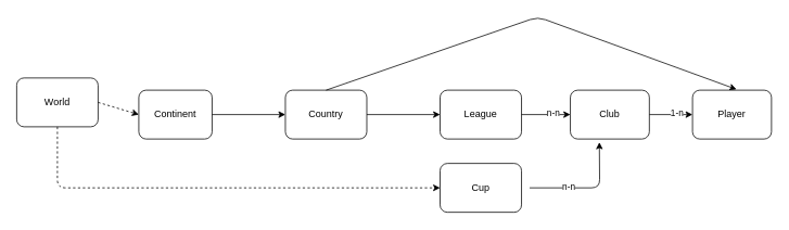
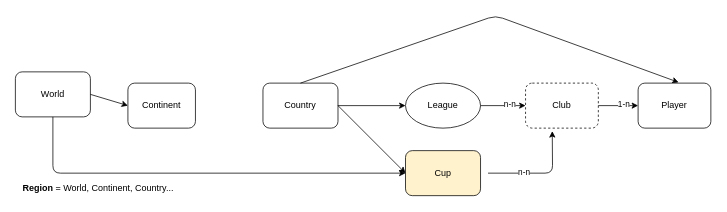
  <mxCell id="0" style=";html=1;" />
  <mxCell id="1" style=";html=1;" parent="0" />
- <mxCell id="2" value="Club" style="rounded=1;whiteSpace=wrap;html=1;" vertex="1" parent="1"><mxGeometry x="700" y="110" width="97" height="60" as="geometry" /></mxCell>
+ <mxCell id="2" value="Club" style="rounded=1;whiteSpace=wrap;html=1;dashed=1;" vertex="1" parent="1"><mxGeometry x="700" y="110" width="97" height="60" as="geometry" /></mxCell>
  <mxCell id="3" value="" style="endArrow=classic;html=1;exitX=1;exitY=0.5;exitDx=0;exitDy=0;entryX=0;entryY=0.5;entryDx=0;entryDy=0;" edge="1" parent="1" source="2"><mxGeometry width="50" height="50" relative="1" as="geometry"><mxPoint x="940" y="500" as="sourcePoint" /><mxPoint x="850" y="140" as="targetPoint" /></mxGeometry></mxCell>
  <mxCell id="4" value="1-n" style="edgeLabel;html=1;align=center;verticalAlign=middle;resizable=0;points=[];" vertex="1" connectable="0" parent="3"><mxGeometry x="0.25" y="3" relative="1" as="geometry"><mxPoint as="offset" /></mxGeometry></mxCell>
- <mxCell id="5" value="League" style="rounded=1;whiteSpace=wrap;html=1;" vertex="1" parent="1"><mxGeometry x="540" y="110" width="100" height="60" as="geometry" /></mxCell>
+ <mxCell id="5" value="League" style="ellipse;whiteSpace=wrap;html=1;" vertex="1" parent="1"><mxGeometry x="540" y="110" width="100" height="60" as="geometry" /></mxCell>
  <mxCell id="6" value="" style="endArrow=classic;html=1;exitX=1;exitY=0.5;exitDx=0;exitDy=0;entryX=0;entryY=0.5;entryDx=0;entryDy=0;" edge="1" parent="1" source="5" target="2"><mxGeometry width="50" height="50" relative="1" as="geometry"><mxPoint x="650" y="129.5" as="sourcePoint" /><mxPoint x="720" y="129.5" as="targetPoint" /></mxGeometry></mxCell>
  <mxCell id="7" value="n-n" style="edgeLabel;html=1;align=center;verticalAlign=middle;resizable=0;points=[];" vertex="1" connectable="0" parent="6"><mxGeometry x="0.25" y="3" relative="1" as="geometry"><mxPoint as="offset" /></mxGeometry></mxCell>
  <mxCell id="8" value="" style="endArrow=classic;html=1;exitX=1;exitY=0.5;exitDx=0;exitDy=0;entryX=0.367;entryY=1.067;entryDx=0;entryDy=0;entryPerimeter=0;" edge="1" parent="1" target="2"><mxGeometry width="50" height="50" relative="1" as="geometry"><mxPoint x="650" y="230" as="sourcePoint" /><mxPoint x="670" y="450" as="targetPoint" /><Array as="points"><mxPoint x="736" y="230" /></Array></mxGeometry></mxCell>
  <mxCell id="9" value="n-n" style="edgeLabel;html=1;align=center;verticalAlign=middle;resizable=0;points=[];" vertex="1" connectable="0" parent="8"><mxGeometry x="-0.333" y="2" relative="1" as="geometry"><mxPoint as="offset" /></mxGeometry></mxCell>
  <mxCell id="10" value="Country" style="rounded=1;whiteSpace=wrap;html=1;" vertex="1" parent="1"><mxGeometry x="350" y="110" width="100" height="60" as="geometry" /></mxCell>
  <mxCell id="11" value="" style="endArrow=classic;html=1;entryX=0;entryY=0.5;entryDx=0;entryDy=0;" edge="1" parent="1" source="10" target="5"><mxGeometry width="50" height="50" relative="1" as="geometry"><mxPoint x="620" y="500" as="sourcePoint" /><mxPoint x="670" y="450" as="targetPoint" /></mxGeometry></mxCell>
+ <mxCell id="12" value="" style="endArrow=classic;html=1;entryX=0;entryY=0.5;entryDx=0;entryDy=0;exitX=1;exitY=0.5;exitDx=0;exitDy=0;" edge="1" parent="1" source="10" target="21"><mxGeometry width="50" height="50" relative="1" as="geometry"><mxPoint x="450" y="130" as="sourcePoint" /><mxPoint x="530" y="230" as="targetPoint" /></mxGeometry></mxCell>
  <mxCell id="13" value="Continent" style="rounded=1;whiteSpace=wrap;html=1;" vertex="1" parent="1"><mxGeometry x="170" y="110" width="90" height="60" as="geometry" /></mxCell>
- <mxCell id="14" value="" style="endArrow=classic;html=1;exitX=1;exitY=0.5;exitDx=0;exitDy=0;entryX=0;entryY=0.5;entryDx=0;entryDy=0;" edge="1" parent="1" source="13" target="10"><mxGeometry width="50" height="50" relative="1" as="geometry"><mxPoint x="620" y="500" as="sourcePoint" /><mxPoint x="670" y="450" as="targetPoint" /></mxGeometry></mxCell>
  <mxCell id="15" value="World" style="rounded=1;whiteSpace=wrap;html=1;" vertex="1" parent="1"><mxGeometry x="20" y="95" width="100" height="60" as="geometry" /></mxCell>
- <mxCell id="16" value="" style="endArrow=classic;html=1;exitX=1;exitY=0.5;exitDx=0;exitDy=0;entryX=0;entryY=0.5;entryDx=0;entryDy=0;dashed=1;" edge="1" parent="1" source="15" target="13"><mxGeometry width="50" height="50" relative="1" as="geometry"><mxPoint x="340" y="500" as="sourcePoint" /><mxPoint x="390" y="450" as="targetPoint" /></mxGeometry></mxCell>
- <mxCell id="17" value="" style="endArrow=classic;html=1;exitX=0.5;exitY=1;exitDx=0;exitDy=0;entryX=0;entryY=0.5;entryDx=0;entryDy=0;dashed=1;" edge="1" parent="1" source="15" target="21"><mxGeometry width="50" height="50" relative="1" as="geometry"><mxPoint x="340" y="500" as="sourcePoint" /><mxPoint x="530" y="230" as="targetPoint" /><Array as="points"><mxPoint x="70" y="230" /></Array></mxGeometry></mxCell>
+ <mxCell id="16" value="" style="endArrow=classic;html=1;exitX=1;exitY=0.5;exitDx=0;exitDy=0;entryX=0;entryY=0.5;entryDx=0;entryDy=0;" edge="1" parent="1" source="15" target="13"><mxGeometry width="50" height="50" relative="1" as="geometry"><mxPoint x="340" y="500" as="sourcePoint" /><mxPoint x="390" y="450" as="targetPoint" /></mxGeometry></mxCell>
+ <mxCell id="17" value="" style="endArrow=classic;html=1;exitX=0.5;exitY=1;exitDx=0;exitDy=0;entryX=0;entryY=0.5;entryDx=0;entryDy=0;" edge="1" parent="1" source="15" target="21"><mxGeometry width="50" height="50" relative="1" as="geometry"><mxPoint x="340" y="500" as="sourcePoint" /><mxPoint x="530" y="230" as="targetPoint" /><Array as="points"><mxPoint x="70" y="230" /></Array></mxGeometry></mxCell>
+ <mxCell id="18" value="&lt;b&gt;Region&lt;/b&gt; = World, Continent, Country..." style="text;html=1;align=center;verticalAlign=middle;resizable=0;points=[];autosize=1;" vertex="1" parent="1"><mxGeometry x="20" y="240" width="220" height="20" as="geometry" /></mxCell>
  <mxCell id="19" value="" style="endArrow=classic;html=1;exitX=0.5;exitY=0;exitDx=0;exitDy=0;entryX=0.45;entryY=-0.017;entryDx=0;entryDy=0;entryPerimeter=0;" edge="1" parent="1" source="10"><mxGeometry width="50" height="50" relative="1" as="geometry"><mxPoint x="420" y="290" as="sourcePoint" /><mxPoint x="904" y="108.98" as="targetPoint" /><Array as="points"><mxPoint x="660" y="20" /></Array></mxGeometry></mxCell>
  <mxCell id="20" value="Player" style="rounded=1;whiteSpace=wrap;html=1;" vertex="1" parent="1"><mxGeometry x="850" y="110" width="97" height="60" as="geometry" /></mxCell>
- <mxCell id="21" value="Cup" style="rounded=1;whiteSpace=wrap;html=1;" vertex="1" parent="1"><mxGeometry x="540" y="200" width="100" height="60" as="geometry" /></mxCell>
+ <mxCell id="21" value="Cup" style="rounded=1;whiteSpace=wrap;html=1;fillColor=#fff2cc;" vertex="1" parent="1"><mxGeometry x="540" y="200" width="100" height="60" as="geometry" /></mxCell>
